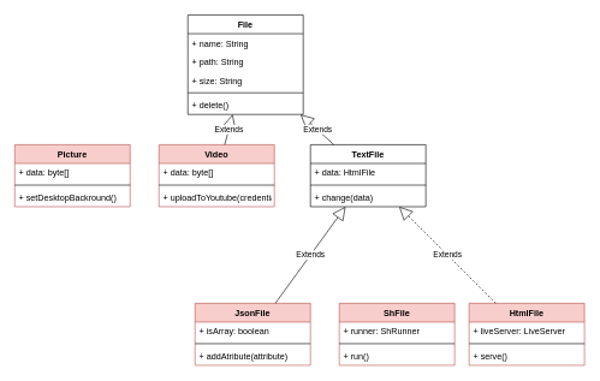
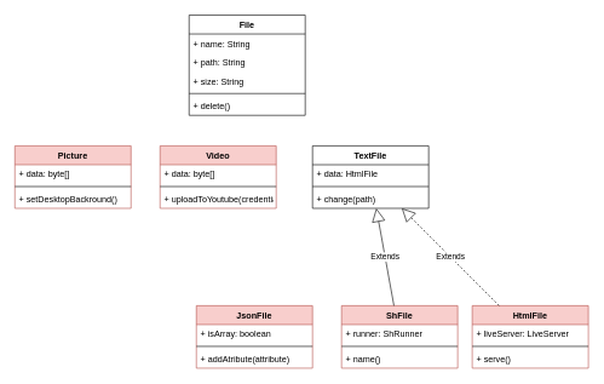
  <mxCell id="0" />
  <mxCell id="1" parent="0" />
  <mxCell id="2" value="File" style="swimlane;fontStyle=1;align=center;verticalAlign=top;childLayout=stackLayout;horizontal=1;startSize=26;horizontalStack=0;resizeParent=1;resizeParentMax=0;resizeLast=0;collapsible=1;marginBottom=0;" parent="1" vertex="1"><mxGeometry x="260" y="20" width="160" height="138" as="geometry" /></mxCell>
  <mxCell id="3" value="+ name: String" style="text;strokeColor=none;fillColor=none;align=left;verticalAlign=top;spacingLeft=4;spacingRight=4;overflow=hidden;rotatable=0;points=[[0,0.5],[1,0.5]];portConstraint=eastwest;" parent="2" vertex="1"><mxGeometry y="26" width="160" height="26" as="geometry" /></mxCell>
  <mxCell id="4" value="+ path: String" style="text;strokeColor=none;fillColor=none;align=left;verticalAlign=top;spacingLeft=4;spacingRight=4;overflow=hidden;rotatable=0;points=[[0,0.5],[1,0.5]];portConstraint=eastwest;" vertex="1" parent="2"><mxGeometry y="52" width="160" height="26" as="geometry" /></mxCell>
  <mxCell id="5" value="+ size: String" style="text;strokeColor=none;fillColor=none;align=left;verticalAlign=top;spacingLeft=4;spacingRight=4;overflow=hidden;rotatable=0;points=[[0,0.5],[1,0.5]];portConstraint=eastwest;" vertex="1" parent="2"><mxGeometry y="78" width="160" height="26" as="geometry" /></mxCell>
  <mxCell id="6" value="" style="line;strokeWidth=1;fillColor=none;align=left;verticalAlign=middle;spacingTop=-1;spacingLeft=3;spacingRight=3;rotatable=0;labelPosition=right;points=[];portConstraint=eastwest;" parent="2" vertex="1"><mxGeometry y="104" width="160" height="8" as="geometry" /></mxCell>
  <mxCell id="7" value="+ delete()" style="text;strokeColor=none;fillColor=none;align=left;verticalAlign=top;spacingLeft=4;spacingRight=4;overflow=hidden;rotatable=0;points=[[0,0.5],[1,0.5]];portConstraint=eastwest;" parent="2" vertex="1"><mxGeometry y="112" width="160" height="26" as="geometry" /></mxCell>
  <mxCell id="8" value="TextFile" style="swimlane;fontStyle=1;align=center;verticalAlign=top;childLayout=stackLayout;horizontal=1;startSize=26;horizontalStack=0;resizeParent=1;resizeParentMax=0;resizeLast=0;collapsible=1;marginBottom=0;" parent="1" vertex="1"><mxGeometry x="430" y="200" width="160" height="86" as="geometry" /></mxCell>
  <mxCell id="9" value="+ data: HtmlFile" style="text;strokeColor=none;fillColor=none;align=left;verticalAlign=top;spacingLeft=4;spacingRight=4;overflow=hidden;rotatable=0;points=[[0,0.5],[1,0.5]];portConstraint=eastwest;" parent="8" vertex="1"><mxGeometry y="26" width="160" height="26" as="geometry" /></mxCell>
  <mxCell id="10" value="" style="line;strokeWidth=1;fillColor=none;align=left;verticalAlign=middle;spacingTop=-1;spacingLeft=3;spacingRight=3;rotatable=0;labelPosition=right;points=[];portConstraint=eastwest;" parent="8" vertex="1"><mxGeometry y="52" width="160" height="8" as="geometry" /></mxCell>
- <mxCell id="11" value="+ change(data)" style="text;strokeColor=none;fillColor=none;align=left;verticalAlign=top;spacingLeft=4;spacingRight=4;overflow=hidden;rotatable=0;points=[[0,0.5],[1,0.5]];portConstraint=eastwest;" parent="8" vertex="1"><mxGeometry y="60" width="160" height="26" as="geometry" /></mxCell>
- <mxCell id="12" value="Extends" style="endArrow=block;endSize=16;endFill=0;html=1;" parent="1" source="8" target="2" edge="1"><mxGeometry width="160" relative="1" as="geometry"><mxPoint x="400" y="250" as="sourcePoint" /><mxPoint x="530" y="0" as="targetPoint" /></mxGeometry></mxCell>
+ <mxCell id="11" value="+ change(path)" style="text;strokeColor=none;fillColor=none;align=left;verticalAlign=top;spacingLeft=4;spacingRight=4;overflow=hidden;rotatable=0;points=[[0,0.5],[1,0.5]];portConstraint=eastwest;" parent="8" vertex="1"><mxGeometry y="60" width="160" height="26" as="geometry" /></mxCell>
  <mxCell id="13" value="ShFile" style="swimlane;fontStyle=1;align=center;verticalAlign=top;childLayout=stackLayout;horizontal=1;startSize=26;horizontalStack=0;resizeParent=1;resizeParentMax=0;resizeLast=0;collapsible=1;marginBottom=0;fillColor=#f8cecc;strokeColor=#b85450;" parent="1" vertex="1"><mxGeometry x="470" y="420" width="160" height="86" as="geometry" /></mxCell>
  <mxCell id="14" value="+ runner: ShRunner" style="text;strokeColor=none;fillColor=none;align=left;verticalAlign=top;spacingLeft=4;spacingRight=4;overflow=hidden;rotatable=0;points=[[0,0.5],[1,0.5]];portConstraint=eastwest;" parent="13" vertex="1"><mxGeometry y="26" width="160" height="26" as="geometry" /></mxCell>
  <mxCell id="15" value="" style="line;strokeWidth=1;fillColor=none;align=left;verticalAlign=middle;spacingTop=-1;spacingLeft=3;spacingRight=3;rotatable=0;labelPosition=right;points=[];portConstraint=eastwest;" parent="13" vertex="1"><mxGeometry y="52" width="160" height="8" as="geometry" /></mxCell>
- <mxCell id="16" value="+ run()" style="text;strokeColor=none;fillColor=none;align=left;verticalAlign=top;spacingLeft=4;spacingRight=4;overflow=hidden;rotatable=0;points=[[0,0.5],[1,0.5]];portConstraint=eastwest;" parent="13" vertex="1"><mxGeometry y="60" width="160" height="26" as="geometry" /></mxCell>
+ <mxCell id="16" value="+ name()" style="text;strokeColor=none;fillColor=none;align=left;verticalAlign=top;spacingLeft=4;spacingRight=4;overflow=hidden;rotatable=0;points=[[0,0.5],[1,0.5]];portConstraint=eastwest;" parent="13" vertex="1"><mxGeometry y="60" width="160" height="26" as="geometry" /></mxCell>
  <mxCell id="17" value="JsonFile" style="swimlane;fontStyle=1;align=center;verticalAlign=top;childLayout=stackLayout;horizontal=1;startSize=26;horizontalStack=0;resizeParent=1;resizeParentMax=0;resizeLast=0;collapsible=1;marginBottom=0;fillColor=#f8cecc;strokeColor=#b85450;" parent="1" vertex="1"><mxGeometry x="270" y="420" width="160" height="86" as="geometry" /></mxCell>
  <mxCell id="18" value="+ isArray: boolean" style="text;strokeColor=none;fillColor=none;align=left;verticalAlign=top;spacingLeft=4;spacingRight=4;overflow=hidden;rotatable=0;points=[[0,0.5],[1,0.5]];portConstraint=eastwest;" parent="17" vertex="1"><mxGeometry y="26" width="160" height="26" as="geometry" /></mxCell>
  <mxCell id="19" value="" style="line;strokeWidth=1;fillColor=none;align=left;verticalAlign=middle;spacingTop=-1;spacingLeft=3;spacingRight=3;rotatable=0;labelPosition=right;points=[];portConstraint=eastwest;" parent="17" vertex="1"><mxGeometry y="52" width="160" height="8" as="geometry" /></mxCell>
  <mxCell id="20" value="+ addAtribute(attribute)" style="text;strokeColor=none;fillColor=none;align=left;verticalAlign=top;spacingLeft=4;spacingRight=4;overflow=hidden;rotatable=0;points=[[0,0.5],[1,0.5]];portConstraint=eastwest;" parent="17" vertex="1"><mxGeometry y="60" width="160" height="26" as="geometry" /></mxCell>
  <mxCell id="21" value="HtmlFile" style="swimlane;fontStyle=1;align=center;verticalAlign=top;childLayout=stackLayout;horizontal=1;startSize=26;horizontalStack=0;resizeParent=1;resizeParentMax=0;resizeLast=0;collapsible=1;marginBottom=0;fillColor=#f8cecc;strokeColor=#b85450;" parent="1" vertex="1"><mxGeometry x="650" y="420" width="160" height="86" as="geometry" /></mxCell>
  <mxCell id="22" value="+ liveServer: LiveServer" style="text;strokeColor=none;fillColor=none;align=left;verticalAlign=top;spacingLeft=4;spacingRight=4;overflow=hidden;rotatable=0;points=[[0,0.5],[1,0.5]];portConstraint=eastwest;" parent="21" vertex="1"><mxGeometry y="26" width="160" height="26" as="geometry" /></mxCell>
  <mxCell id="23" value="" style="line;strokeWidth=1;fillColor=none;align=left;verticalAlign=middle;spacingTop=-1;spacingLeft=3;spacingRight=3;rotatable=0;labelPosition=right;points=[];portConstraint=eastwest;" parent="21" vertex="1"><mxGeometry y="52" width="160" height="8" as="geometry" /></mxCell>
  <mxCell id="24" value="+ serve()" style="text;strokeColor=none;fillColor=none;align=left;verticalAlign=top;spacingLeft=4;spacingRight=4;overflow=hidden;rotatable=0;points=[[0,0.5],[1,0.5]];portConstraint=eastwest;" parent="21" vertex="1"><mxGeometry y="60" width="160" height="26" as="geometry" /></mxCell>
- <mxCell id="25" value="Extends" style="endArrow=block;endSize=16;endFill=0;html=1;" parent="1" source="17" target="8" edge="1"><mxGeometry width="160" relative="1" as="geometry"><mxPoint x="479.389" y="210" as="sourcePoint" /><mxPoint x="450" y="360" as="targetPoint" /></mxGeometry></mxCell>
+ <mxCell id="26" value="Extends" style="endArrow=block;endSize=16;endFill=0;html=1;" parent="1" source="13" target="8" edge="1"><mxGeometry width="160" relative="1" as="geometry"><mxPoint x="391.273" y="430" as="sourcePoint" /><mxPoint x="488.727" y="296" as="targetPoint" /></mxGeometry></mxCell>
  <mxCell id="27" value="Extends" style="endArrow=block;endSize=16;endFill=0;html=1;dashed=1;" parent="1" source="21" target="8" edge="1"><mxGeometry width="160" relative="1" as="geometry"><mxPoint x="552.182" y="430" as="sourcePoint" /><mxPoint x="527.818" y="296" as="targetPoint" /></mxGeometry></mxCell>
  <mxCell id="28" value="Video" style="swimlane;fontStyle=1;align=center;verticalAlign=top;childLayout=stackLayout;horizontal=1;startSize=26;horizontalStack=0;resizeParent=1;resizeParentMax=0;resizeLast=0;collapsible=1;marginBottom=0;fillColor=#f8cecc;strokeColor=#b85450;" parent="1" vertex="1"><mxGeometry x="220" y="200" width="160" height="86" as="geometry" /></mxCell>
  <mxCell id="29" value="+ data: byte[]" style="text;strokeColor=none;fillColor=none;align=left;verticalAlign=top;spacingLeft=4;spacingRight=4;overflow=hidden;rotatable=0;points=[[0,0.5],[1,0.5]];portConstraint=eastwest;" parent="28" vertex="1"><mxGeometry y="26" width="160" height="26" as="geometry" /></mxCell>
  <mxCell id="30" value="" style="line;strokeWidth=1;fillColor=none;align=left;verticalAlign=middle;spacingTop=-1;spacingLeft=3;spacingRight=3;rotatable=0;labelPosition=right;points=[];portConstraint=eastwest;" parent="28" vertex="1"><mxGeometry y="52" width="160" height="8" as="geometry" /></mxCell>
  <mxCell id="31" value="+ uploadToYoutube(credentials)" style="text;strokeColor=none;fillColor=none;align=left;verticalAlign=top;spacingLeft=4;spacingRight=4;overflow=hidden;rotatable=0;points=[[0,0.5],[1,0.5]];portConstraint=eastwest;" parent="28" vertex="1"><mxGeometry y="60" width="160" height="26" as="geometry" /></mxCell>
  <mxCell id="32" value="Picture" style="swimlane;fontStyle=1;align=center;verticalAlign=top;childLayout=stackLayout;horizontal=1;startSize=26;horizontalStack=0;resizeParent=1;resizeParentMax=0;resizeLast=0;collapsible=1;marginBottom=0;fillColor=#f8cecc;strokeColor=#b85450;" parent="1" vertex="1"><mxGeometry x="20" y="200" width="160" height="86" as="geometry" /></mxCell>
  <mxCell id="33" value="+ data: byte[]" style="text;strokeColor=none;fillColor=none;align=left;verticalAlign=top;spacingLeft=4;spacingRight=4;overflow=hidden;rotatable=0;points=[[0,0.5],[1,0.5]];portConstraint=eastwest;" parent="32" vertex="1"><mxGeometry y="26" width="160" height="26" as="geometry" /></mxCell>
  <mxCell id="34" value="" style="line;strokeWidth=1;fillColor=none;align=left;verticalAlign=middle;spacingTop=-1;spacingLeft=3;spacingRight=3;rotatable=0;labelPosition=right;points=[];portConstraint=eastwest;" parent="32" vertex="1"><mxGeometry y="52" width="160" height="8" as="geometry" /></mxCell>
  <mxCell id="35" value="+ setDesktopBackround()" style="text;strokeColor=none;fillColor=none;align=left;verticalAlign=top;spacingLeft=4;spacingRight=4;overflow=hidden;rotatable=0;points=[[0,0.5],[1,0.5]];portConstraint=eastwest;" parent="32" vertex="1"><mxGeometry y="60" width="160" height="26" as="geometry" /></mxCell>
- <mxCell id="36" value="Extends" style="endArrow=block;endSize=16;endFill=0;html=1;" parent="1" source="28" target="2" edge="1"><mxGeometry width="160" relative="1" as="geometry"><mxPoint x="479.389" y="210" as="sourcePoint" /><mxPoint x="390.611" y="116" as="targetPoint" /></mxGeometry></mxCell>
